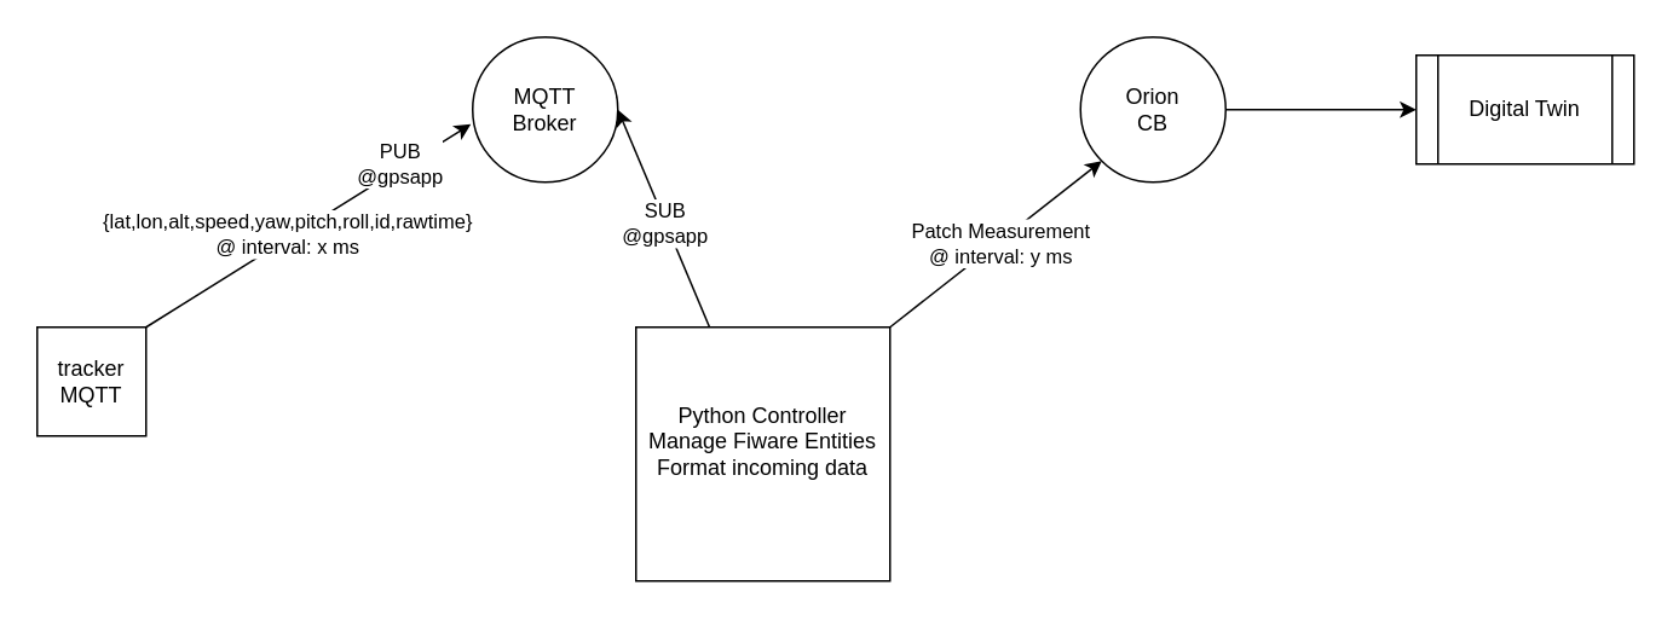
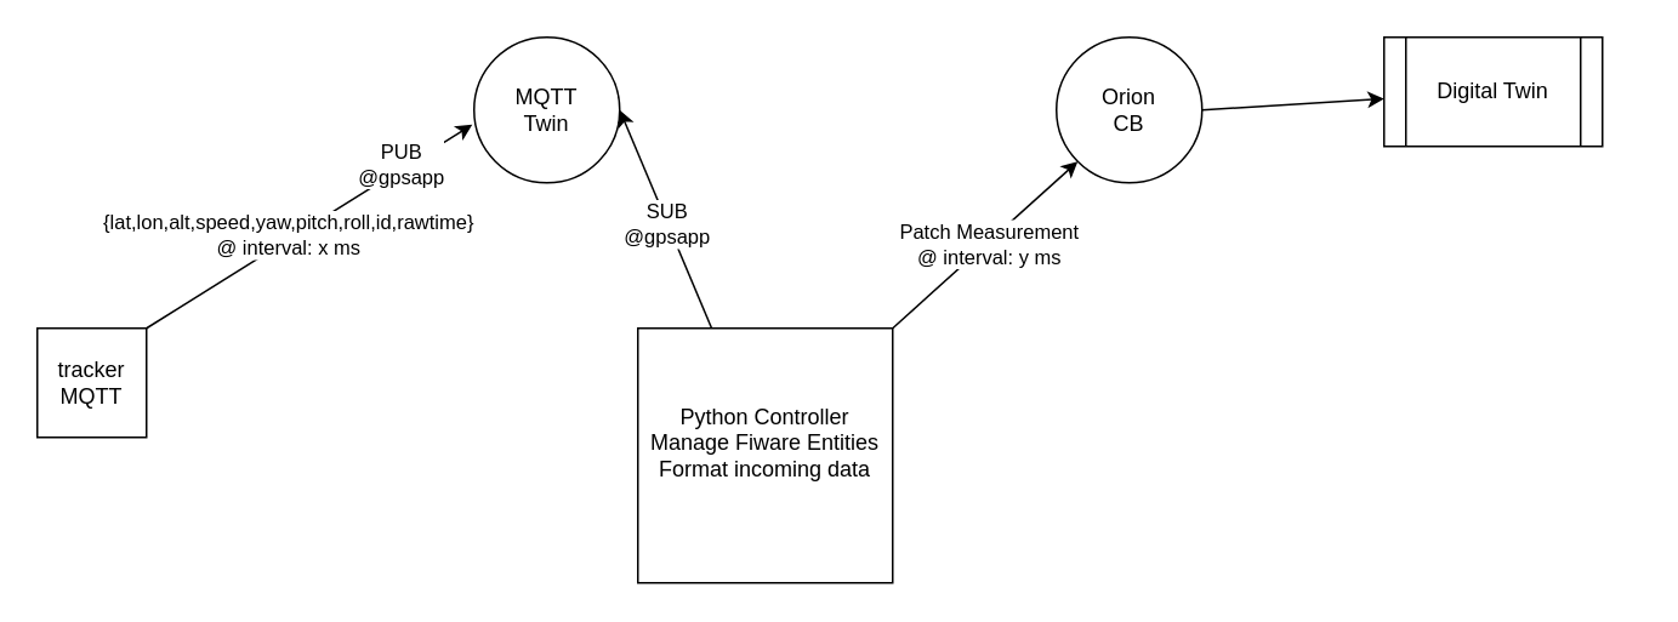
  <mxCell id="0" />
  <mxCell id="1" parent="0" />
  <mxCell id="2" value="tracker&lt;br&gt;MQTT" style="rounded=0;whiteSpace=wrap;html=1;" parent="1" vertex="1"><mxGeometry x="20" y="180" width="60" height="60" as="geometry" /></mxCell>
- <mxCell id="3" value="MQTT&lt;br&gt;Broker" style="ellipse;whiteSpace=wrap;html=1;aspect=fixed;" parent="1" vertex="1"><mxGeometry x="260" y="20" width="80" height="80" as="geometry" /></mxCell>
+ <mxCell id="3" value="MQTT&lt;br&gt;Twin" style="ellipse;whiteSpace=wrap;html=1;aspect=fixed;" parent="1" vertex="1"><mxGeometry x="260" y="20" width="80" height="80" as="geometry" /></mxCell>
  <mxCell id="4" value="" style="endArrow=classic;html=1;entryX=-0.012;entryY=0.6;entryDx=0;entryDy=0;entryPerimeter=0;exitX=1;exitY=0;exitDx=0;exitDy=0;" parent="1" source="2" target="3" edge="1"><mxGeometry width="50" height="50" relative="1" as="geometry"><mxPoint x="170" y="140" as="sourcePoint" /><mxPoint x="220" y="90" as="targetPoint" /></mxGeometry></mxCell>
  <mxCell id="5" value="{lat,lon,alt,speed,yaw,pitch,roll,id,rawtime}&lt;br&gt;@ interval: x ms" style="edgeLabel;html=1;align=center;verticalAlign=middle;resizable=0;points=[];" parent="4" vertex="1" connectable="0"><mxGeometry x="-0.115" y="3" relative="1" as="geometry"><mxPoint as="offset" /></mxGeometry></mxCell>
  <mxCell id="6" value="PUB&lt;br&gt;@gpsapp" style="edgeLabel;html=1;align=center;verticalAlign=middle;resizable=0;points=[];" parent="4" vertex="1" connectable="0"><mxGeometry x="0.668" y="1" relative="1" as="geometry"><mxPoint x="-9" y="4" as="offset" /></mxGeometry></mxCell>
- <mxCell id="7" value="Orion&lt;br&gt;CB" style="ellipse;whiteSpace=wrap;html=1;aspect=fixed;" parent="1" vertex="1"><mxGeometry x="595" y="20" width="80" height="80" as="geometry" /></mxCell>
+ <mxCell id="7" value="Orion&lt;br&gt;CB" style="ellipse;whiteSpace=wrap;html=1;aspect=fixed;" parent="1" vertex="1"><mxGeometry x="580" y="20" width="80" height="80" as="geometry" /></mxCell>
  <mxCell id="8" style="edgeStyle=none;html=1;entryX=1;entryY=0.5;entryDx=0;entryDy=0;" parent="1" source="10" target="3" edge="1"><mxGeometry relative="1" as="geometry" /></mxCell>
  <mxCell id="9" value="SUB&lt;br&gt;@gpsapp" style="edgeLabel;html=1;align=center;verticalAlign=middle;resizable=0;points=[];" parent="8" vertex="1" connectable="0"><mxGeometry x="-0.047" relative="1" as="geometry"><mxPoint x="-1" as="offset" /></mxGeometry></mxCell>
  <mxCell id="10" value="Python Controller&lt;br&gt;&lt;div&gt;Manage Fiware Entities&lt;/div&gt;&lt;div&gt;Format incoming data&lt;/div&gt;&lt;div&gt;&lt;br&gt;&lt;/div&gt;" style="whiteSpace=wrap;html=1;aspect=fixed;" parent="1" vertex="1"><mxGeometry x="350" y="180" width="140" height="140" as="geometry" /></mxCell>
  <mxCell id="11" value="" style="endArrow=classic;html=1;exitX=1;exitY=0;exitDx=0;exitDy=0;entryX=0;entryY=1;entryDx=0;entryDy=0;" parent="1" source="10" target="7" edge="1"><mxGeometry width="50" height="50" relative="1" as="geometry"><mxPoint x="565" y="210" as="sourcePoint" /><mxPoint x="615" y="160" as="targetPoint" /></mxGeometry></mxCell>
  <mxCell id="12" value="Patch Measurement&lt;br&gt;@ interval: y ms" style="edgeLabel;html=1;align=center;verticalAlign=middle;resizable=0;points=[];" parent="11" vertex="1" connectable="0"><mxGeometry x="0.024" y="-1" relative="1" as="geometry"><mxPoint as="offset" /></mxGeometry></mxCell>
  <mxCell id="13" value="" style="endArrow=classic;html=1;exitX=1;exitY=0.5;exitDx=0;exitDy=0;" edge="1" parent="1" source="7" target="14"><mxGeometry width="50" height="50" relative="1" as="geometry"><mxPoint x="670" y="59.41" as="sourcePoint" /><mxPoint x="830" y="59.41" as="targetPoint" /></mxGeometry></mxCell>
- <mxCell id="14" value="Digital Twin" style="shape=process;whiteSpace=wrap;html=1;backgroundOutline=1;" vertex="1" parent="1"><mxGeometry x="780" y="30" width="120" height="60" as="geometry" /></mxCell>
+ <mxCell id="14" value="Digital Twin" style="shape=process;whiteSpace=wrap;html=1;backgroundOutline=1;" vertex="1" parent="1"><mxGeometry x="760" y="20" width="120" height="60" as="geometry" /></mxCell>
